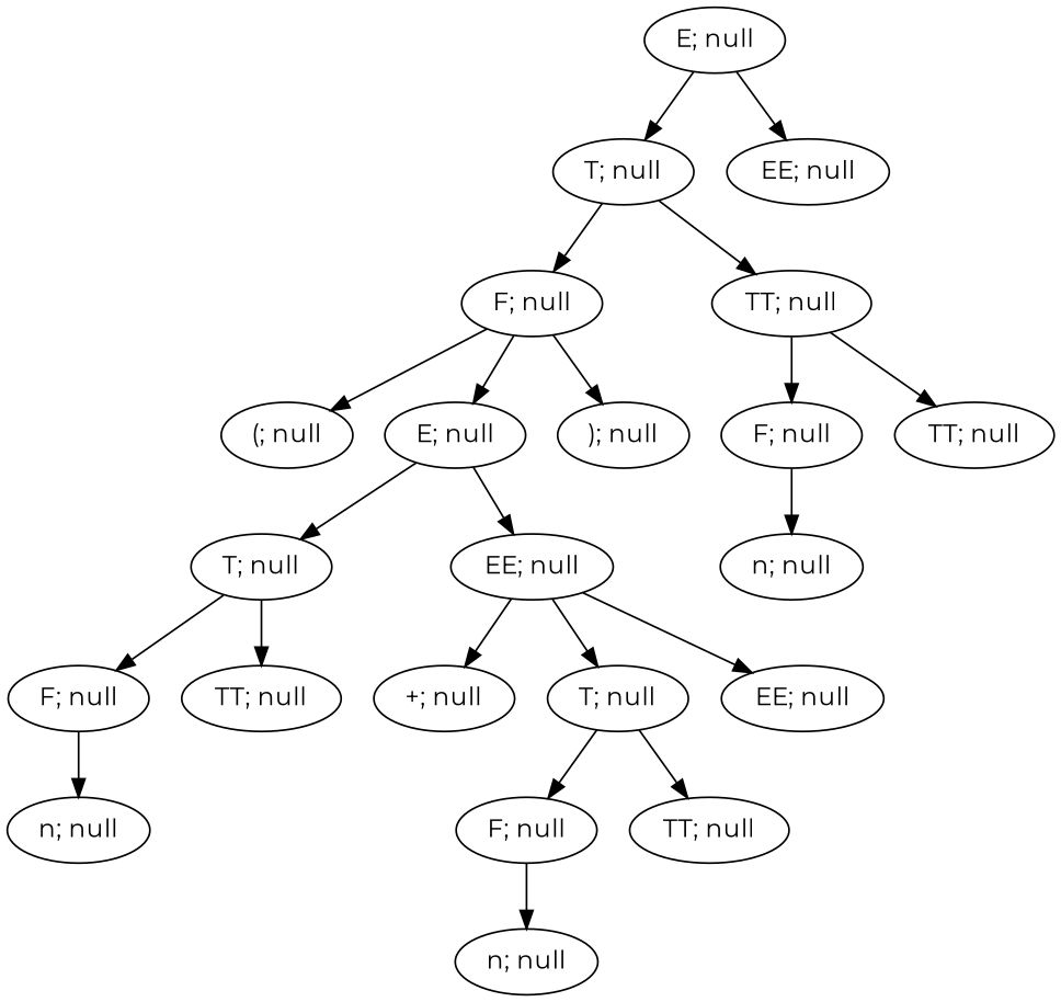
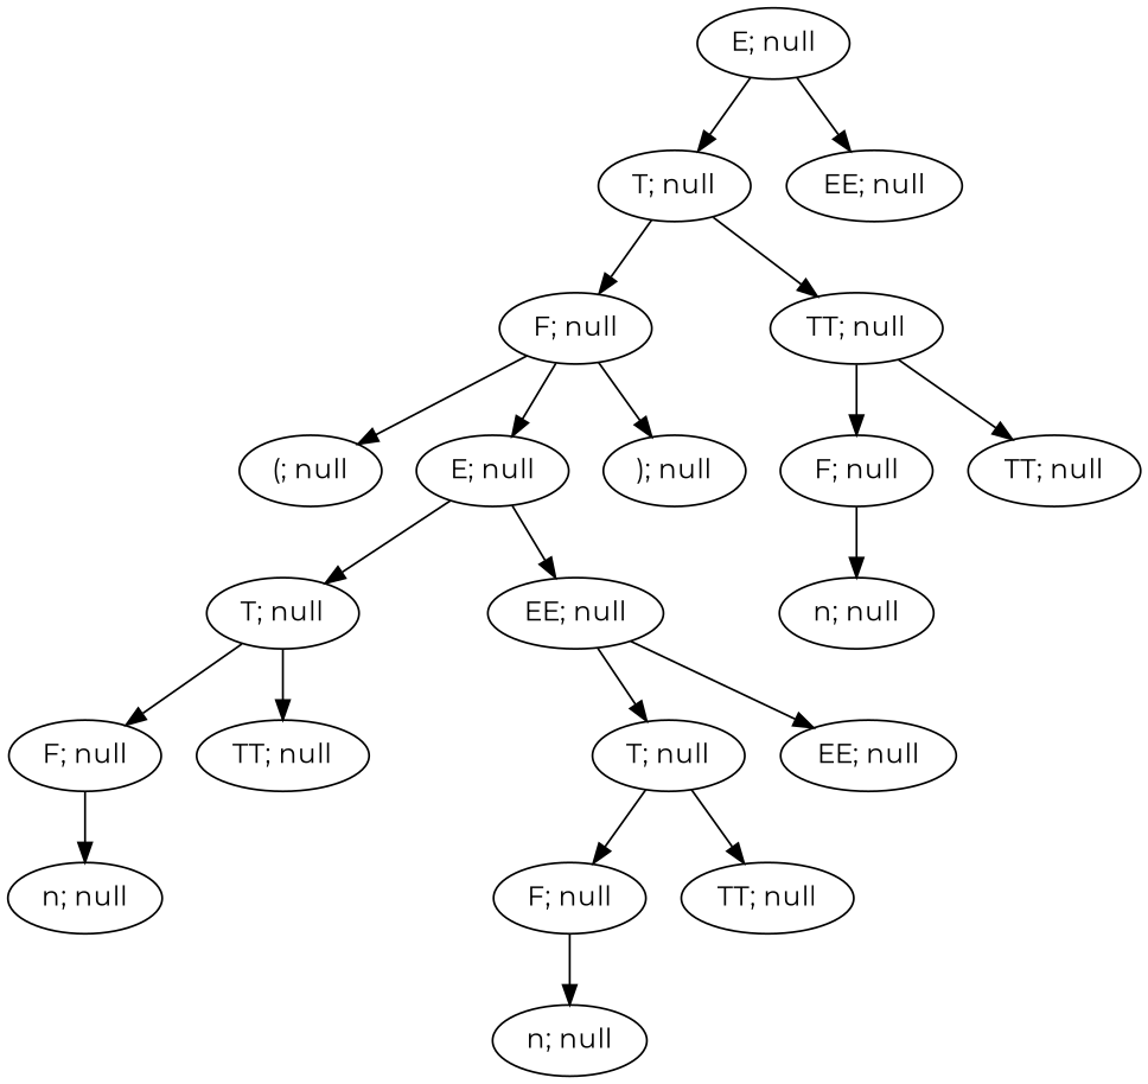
  digraph {
    fontname=Montserrat
    node [fontname=Montserrat]
    edge [fontname=Montserrat]
    n1 [label="E; null"]
    n2 [label="T; null"]
    n3 [label="EE; null"]
    n4 [label="F; null"]
    n5 [label="TT; null"]
    n6 [label="(; null"]
    n7 [label="E; null"]
    n8 [label="); null"]
    n9 [label="F; null"]
    n10 [label="TT; null"]
    n11 [label="T; null"]
    n12 [label="EE; null"]
    n13 [label="F; null"]
    n14 [label="TT; null"]
-   n15 [label="+; null"]
    n16 [label="T; null"]
    n17 [label="EE; null"]
    n18 [label="n; null"]
    n19 [label="F; null"]
    n20 [label="TT; null"]
    n21 [label="n; null"]
    n22 [label="n; null"]
    n1 -> n2
    n1 -> n3
    n2 -> n4
    n2 -> n5
    n4 -> n6
    n4 -> n7
    n4 -> n8
    n5 -> n9
    n5 -> n10
    n7 -> n11
    n7 -> n12
    n9 -> n22
    n11 -> n13
    n11 -> n14
-   n12 -> n15
    n12 -> n16
    n12 -> n17
    n13 -> n18
    n16 -> n19
    n16 -> n20
    n19 -> n21
  }
